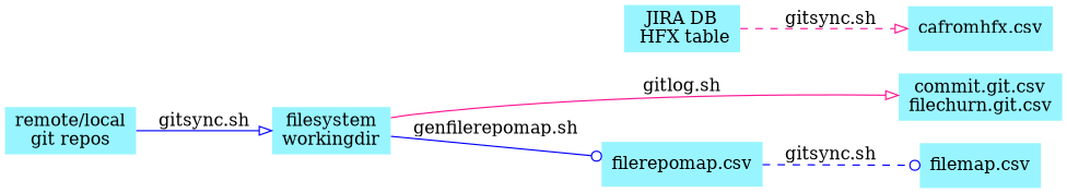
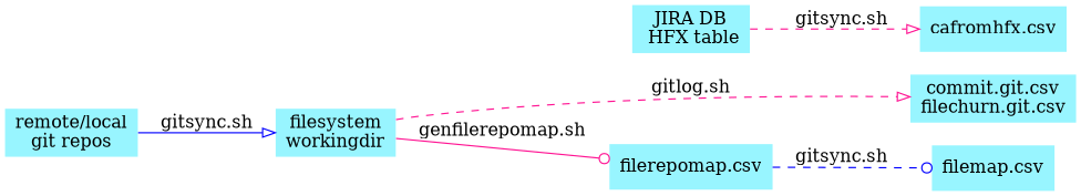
  digraph {
    rankdir=LR
    node [color=red fillcolor=cadetblue1 shape=plaintext style=filled]
    edge [arrowhead=onormal color=blue style=dashed]
    n1 [label="commit.git.csv\nfilechurn.git.csv"]
    n2 [label="filemap.csv"]
    n3 [color=darkorange label="cafromhfx.csv"]
    n4 [label="filerepomap.csv"]
    n5 [color=gray40 label="JIRA DB\n HFX table"]
    n6 [color=darkorange label="remote/local\ngit repos"]
    n7 [color=gray40 label="filesystem\nworkingdir"]
    subgraph sub_1 {
      rank=same
      n1
      n2
      n3
    }
    subgraph sub_2 {
      rank=same
      n4
      n5
    }
    n4 -> n2 [arrowhead=odot label="gitsync.sh"]
    n5 -> n3 [color=deeppink label="gitsync.sh"]
    n6 -> n7 [label="gitsync.sh" style=solid]
-   n7 -> n1 [color=deeppink label="gitlog.sh" style=solid]
-   n7 -> n4 [arrowhead=odot label="genfilerepomap.sh" style=solid]
+   n7 -> n1 [color=deeppink label="gitlog.sh"]
+   n7 -> n4 [arrowhead=odot color=deeppink label="genfilerepomap.sh" style=solid]
  }
